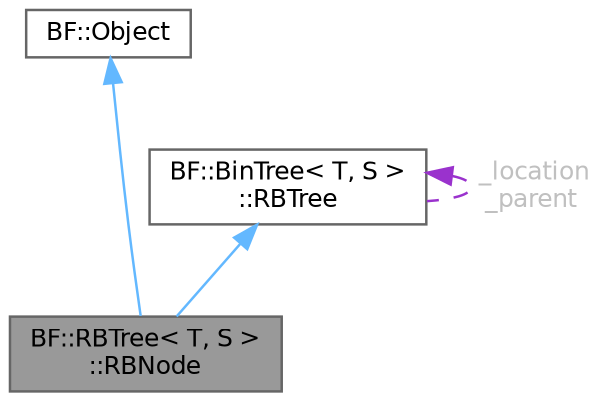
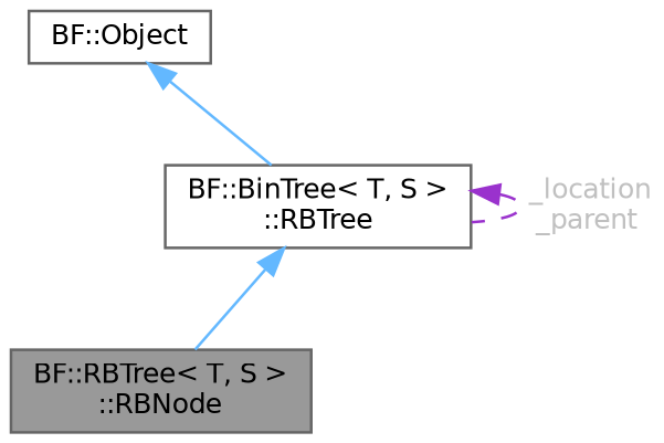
  digraph {
    node [color=gray40 fillcolor=white fontname=Helvetica fontsize=10 shape=box style=filled]
    edge [color=steelblue1 dir=back fontname=Helvetica fontsize=10 labelfontname=Helvetica labelfontsize=10 style=solid]
    n1 [fillcolor=grey60 fontcolor=black height=0.2 label="BF::RBTree\< T, S \>\l::RBNode" width=0.4]
    n2 [height=0.2 label="BF::BinTree\< T, S \>\l::RBTree" width=0.4]
    n3 [height=0.2 label="BF::Object" width=0.4]
    n2 -> n1
    n2 -> n2 [color=darkorchid3 fontcolor=grey label=" _location\n_parent" style=dashed]
-   n3 -> n1
+   n3 -> n2
  }
